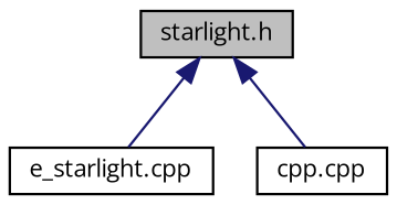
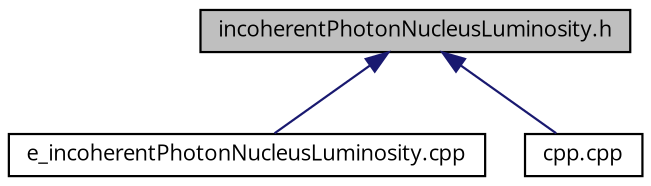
  digraph {
    fontname="Open Sans"
    node [color=black fontname="Open Sans" fontsize=10 shape=record]
    edge [color=midnightblue dir=back fontname="Open Sans" fontsize=10 labelfontname=Helvetica labelfontsize=10 style=solid]
-   n1 [fillcolor=grey75 fontcolor=black height=0.2 label="starlight.h" style=filled width=0.4]
-   n2 [height=0.2 label="e_starlight.cpp" width=0.4]
+   n1 [fillcolor=grey75 fontcolor=black height=0.2 label="incoherentPhotonNucleusLuminosity.h" style=filled width=0.4]
+   n2 [height=0.2 label="e_incoherentPhotonNucleusLuminosity.cpp" width=0.4]
    n3 [height=0.2 label="cpp.cpp" width=0.4]
    n1 -> n2
    n1 -> n3
  }
